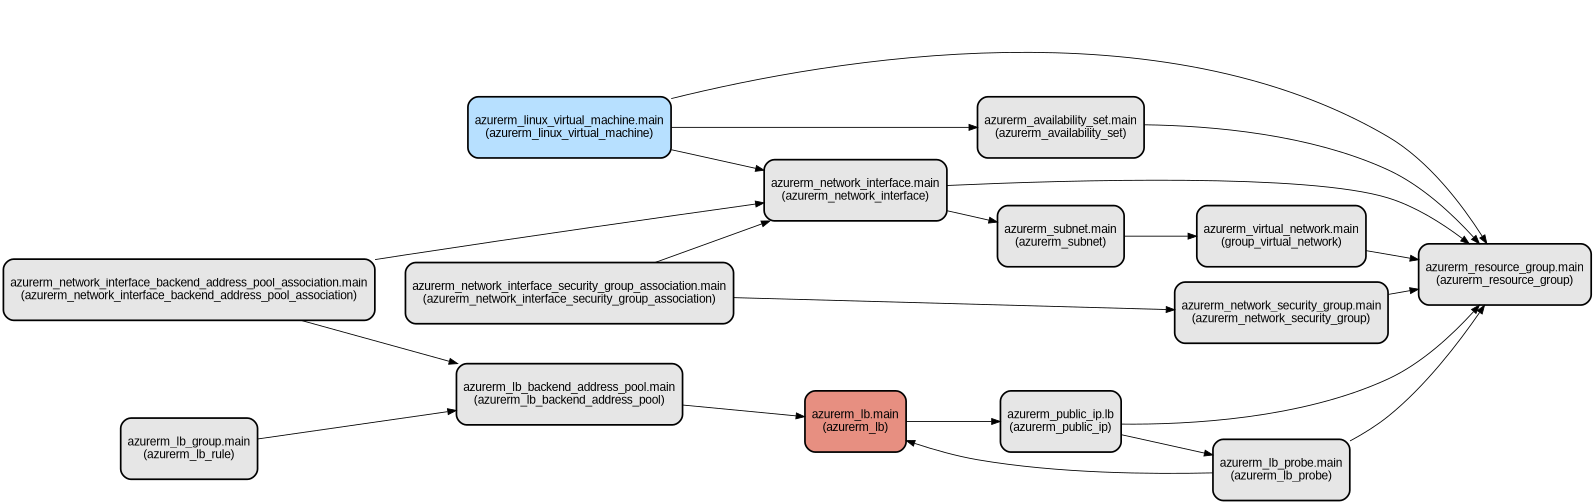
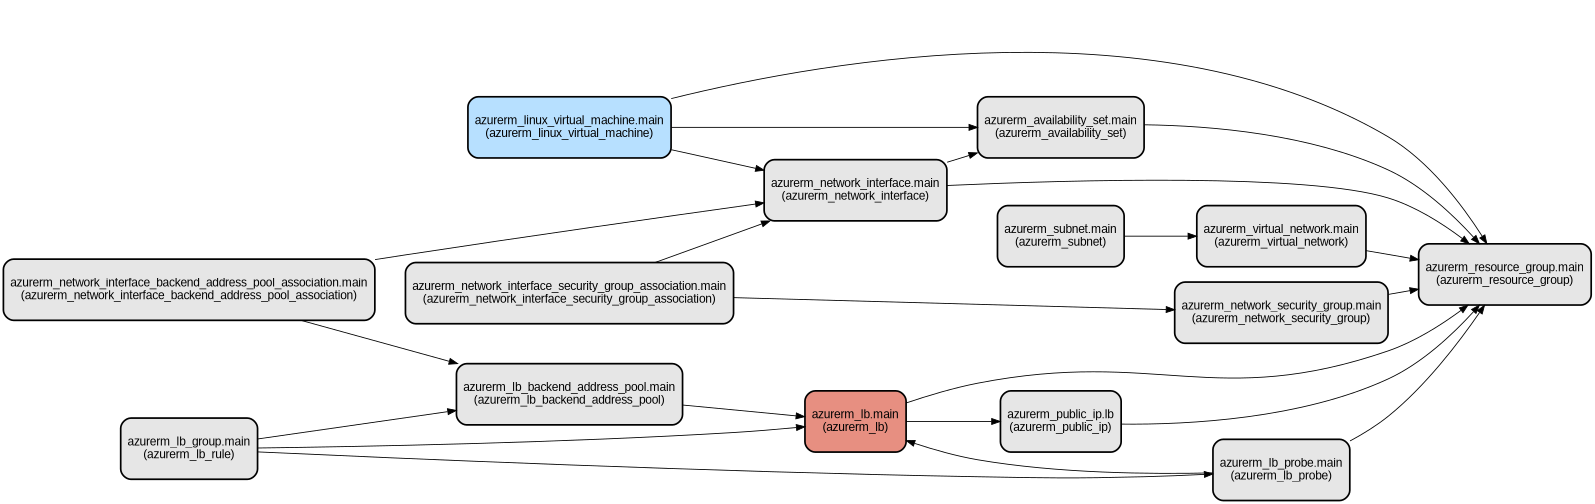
  digraph {
    rankdir=LR
    node [color=black fillcolor="#E6E6E6" fontname=Arial shape=rectangle style="filled,bold,rounded"]
    n1 [height=1 label="azurerm_resource_group.main\n(azurerm_resource_group)"]
-   n2 [height=1 label="azurerm_virtual_network.main\n(group_virtual_network)"]
+   n2 [height=1 label="azurerm_virtual_network.main\n(azurerm_virtual_network)"]
    n3 [height=1 label="azurerm_subnet.main\n(azurerm_subnet)"]
    n4 [height=1 label="azurerm_public_ip.lb\n(azurerm_public_ip)"]
    n5 [fillcolor="#E78F81" height=1 label="azurerm_lb.main\n(azurerm_lb)"]
    n6 [height=1 label="azurerm_lb_backend_address_pool.main\n(azurerm_lb_backend_address_pool)"]
    n7 [height=1 label="azurerm_lb_probe.main\n(azurerm_lb_probe)"]
    n8 [height=1 label="azurerm_lb_group.main\n(azurerm_lb_rule)"]
    n9 [height=1 label="azurerm_network_security_group.main\n(azurerm_network_security_group)"]
    n10 [height=1 label="azurerm_network_interface.main\n(azurerm_network_interface)"]
    n11 [height=1 label="azurerm_network_interface_security_group_association.main\n(azurerm_network_interface_security_group_association)"]
    n12 [height=1 label="azurerm_availability_set.main\n(azurerm_availability_set)"]
    n13 [fillcolor="#B7E0FF" height=1 label="azurerm_linux_virtual_machine.main\n(azurerm_linux_virtual_machine)"]
    n14 [height=1 label="azurerm_network_interface_backend_address_pool_association.main\n(azurerm_network_interface_backend_address_pool_association)"]
    n2 -> n1
    n3 -> n2
    n4 -> n1
+   n5 -> n1
    n5 -> n4
    n6 -> n5
    n7 -> n1
    n7 -> n5
+   n8 -> n5
    n8 -> n6
-   n4 -> n7
+   n8 -> n7
    n9 -> n1
    n10 -> n1
-   n10 -> n3
+   n10 -> n12
    n11 -> n9
    n11 -> n10
    n12 -> n1
    n13 -> n1
    n13 -> n10
    n13 -> n12
    n14 -> n6
    n14 -> n10
  }
